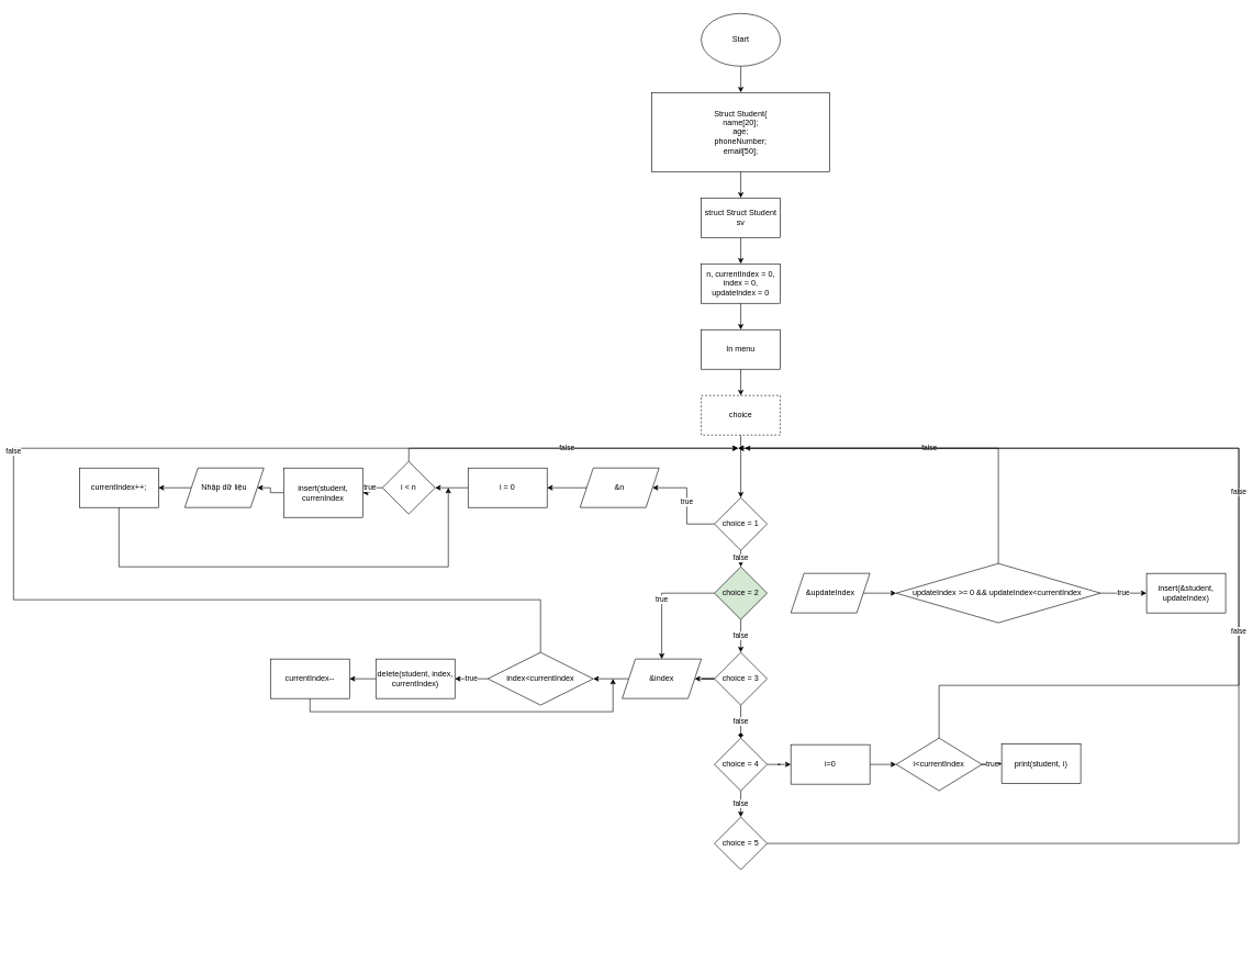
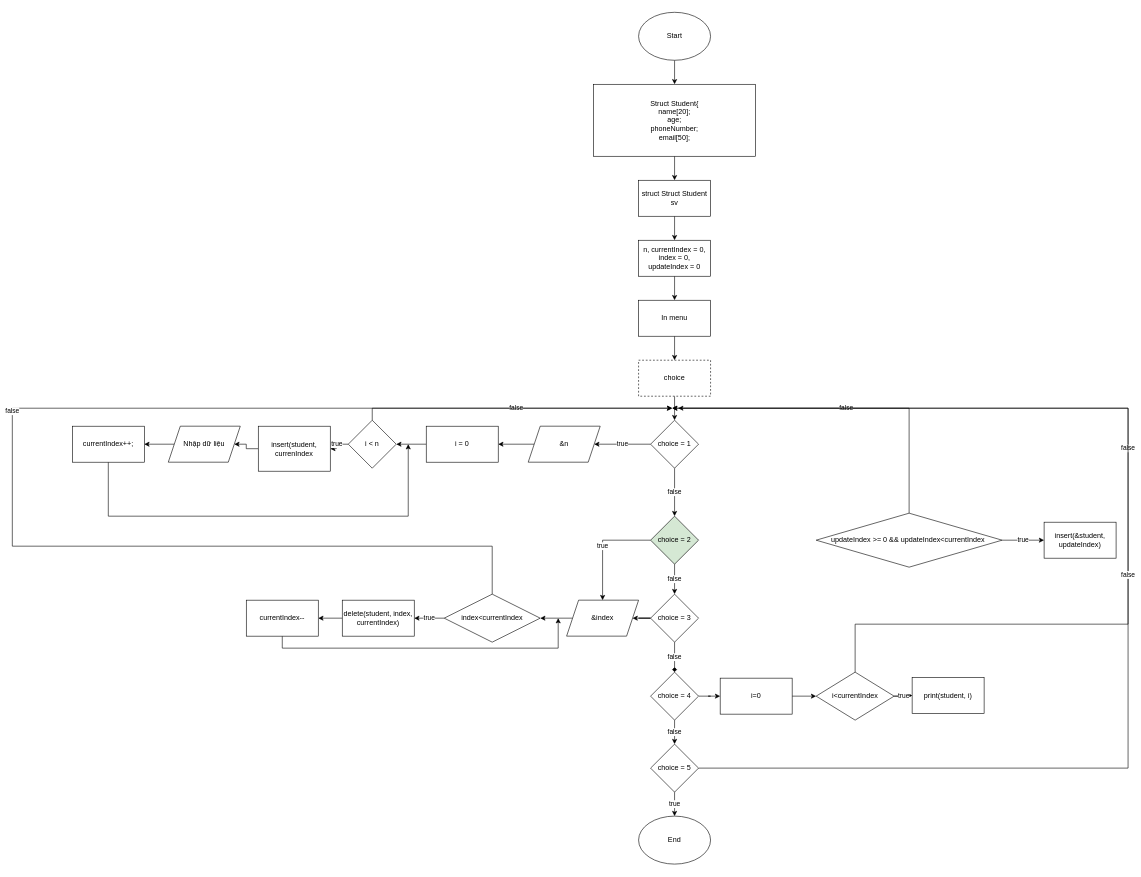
  <mxCell id="0" />
  <mxCell id="1" parent="0" />
  <mxCell id="2" value="" style="edgeStyle=orthogonalEdgeStyle;rounded=0;orthogonalLoop=1;jettySize=auto;html=1;" edge="1" parent="1" source="3" target="5"><mxGeometry relative="1" as="geometry" /></mxCell>
  <mxCell id="3" value="Start" style="ellipse;whiteSpace=wrap;html=1;" vertex="1" parent="1"><mxGeometry x="1064" width="120" height="80" as="geometry" y="20" /></mxCell>
  <mxCell id="4" value="" style="edgeStyle=orthogonalEdgeStyle;rounded=0;orthogonalLoop=1;jettySize=auto;html=1;" edge="1" parent="1" source="5" target="7"><mxGeometry relative="1" as="geometry" /></mxCell>
  <mxCell id="5" value="Struct Student{&lt;br&gt;name[20];&lt;br&gt;age;&lt;br&gt;phoneNumber;&lt;br&gt;email[50];" style="whiteSpace=wrap;html=1;" vertex="1" parent="1"><mxGeometry x="989" y="140" width="270" height="120" as="geometry" /></mxCell>
  <mxCell id="6" value="" style="edgeStyle=orthogonalEdgeStyle;rounded=0;orthogonalLoop=1;jettySize=auto;html=1;" edge="1" parent="1" source="7" target="23"><mxGeometry relative="1" as="geometry" /></mxCell>
  <mxCell id="7" value="struct Struct Student sv" style="whiteSpace=wrap;html=1;" vertex="1" parent="1"><mxGeometry x="1064" y="300" width="120" height="60" as="geometry" /></mxCell>
  <mxCell id="8" value="" style="edgeStyle=orthogonalEdgeStyle;rounded=0;orthogonalLoop=1;jettySize=auto;html=1;" edge="1" parent="1" source="9" target="11"><mxGeometry relative="1" as="geometry" /></mxCell>
  <mxCell id="9" value="In menu" style="rounded=0;whiteSpace=wrap;html=1;" vertex="1" parent="1"><mxGeometry x="1064" y="500" width="120" height="60" as="geometry" /></mxCell>
  <mxCell id="10" value="" style="edgeStyle=orthogonalEdgeStyle;rounded=0;orthogonalLoop=1;jettySize=auto;html=1;" edge="1" parent="1" source="11" target="14"><mxGeometry relative="1" as="geometry" /></mxCell>
  <mxCell id="11" value="choice" style="whiteSpace=wrap;html=1;rounded=0;dashed=1;" vertex="1" parent="1"><mxGeometry x="1064" y="600" width="120" height="60" as="geometry" /></mxCell>
  <mxCell id="12" value="false" style="edgeStyle=orthogonalEdgeStyle;rounded=0;orthogonalLoop=1;jettySize=auto;html=1;" edge="1" parent="1" source="14" target="30"><mxGeometry relative="1" as="geometry" /></mxCell>
  <mxCell id="13" value="true" style="edgeStyle=orthogonalEdgeStyle;rounded=0;orthogonalLoop=1;jettySize=auto;html=1;" edge="1" parent="1" source="14" target="34"><mxGeometry relative="1" as="geometry"><mxPoint x="1010" y="740" as="targetPoint" /></mxGeometry></mxCell>
- <mxCell id="14" value="choice = 1" style="rhombus;whiteSpace=wrap;html=1;rounded=0;" vertex="1" parent="1"><mxGeometry x="1084" y="755" width="80" height="80" as="geometry" /></mxCell>
+ <mxCell id="14" value="choice = 1" style="rhombus;whiteSpace=wrap;html=1;rounded=0;" vertex="1" parent="1"><mxGeometry x="1084" y="700" width="80" height="80" as="geometry" /></mxCell>
  <mxCell id="15" value="" style="edgeStyle=orthogonalEdgeStyle;rounded=0;orthogonalLoop=1;jettySize=auto;html=1;" edge="1" parent="1" source="16" target="19"><mxGeometry relative="1" as="geometry" /></mxCell>
  <mxCell id="16" value="i = 0" style="rounded=0;whiteSpace=wrap;html=1;" vertex="1" parent="1"><mxGeometry y="710" width="120" height="60" as="geometry" x="710" /></mxCell>
  <mxCell id="17" value="true" style="edgeStyle=orthogonalEdgeStyle;rounded=0;orthogonalLoop=1;jettySize=auto;html=1;" edge="1" parent="1" source="19" target="21"><mxGeometry relative="1" as="geometry" /></mxCell>
  <mxCell id="18" value="false" style="edgeStyle=orthogonalEdgeStyle;rounded=0;orthogonalLoop=1;jettySize=auto;html=1;exitX=0.5;exitY=0;exitDx=0;exitDy=0;" edge="1" parent="1" source="19"><mxGeometry relative="1" as="geometry"><mxPoint x="1120" y="680" as="targetPoint" /><Array as="points"><mxPoint x="620" y="680" /></Array></mxGeometry></mxCell>
  <mxCell id="19" value="i &amp;lt; n" style="rhombus;whiteSpace=wrap;html=1;rounded=0;" vertex="1" parent="1"><mxGeometry x="580" y="700" width="80" height="80" as="geometry" /></mxCell>
  <mxCell id="20" value="" style="edgeStyle=orthogonalEdgeStyle;rounded=0;orthogonalLoop=1;jettySize=auto;html=1;" edge="1" parent="1" source="21" target="25"><mxGeometry relative="1" as="geometry" /></mxCell>
  <mxCell id="21" value="insert(student, currenIndex" style="rounded=0;whiteSpace=wrap;html=1;" vertex="1" parent="1"><mxGeometry x="430" y="710" width="120" height="75" as="geometry" /></mxCell>
  <mxCell id="22" value="" style="edgeStyle=orthogonalEdgeStyle;rounded=0;orthogonalLoop=1;jettySize=auto;html=1;" edge="1" parent="1" source="23" target="9"><mxGeometry relative="1" as="geometry" /></mxCell>
  <mxCell id="23" value="n, currentIndex = 0,&lt;br&gt;index = 0, updateIndex = 0" style="rounded=0;whiteSpace=wrap;html=1;" vertex="1" parent="1"><mxGeometry x="1064" y="400" width="120" height="60" as="geometry" /></mxCell>
  <mxCell id="24" value="" style="edgeStyle=orthogonalEdgeStyle;rounded=0;orthogonalLoop=1;jettySize=auto;html=1;" edge="1" parent="1" source="25" target="27"><mxGeometry relative="1" as="geometry" /></mxCell>
  <mxCell id="25" value="Nhập dữ liệu" style="shape=parallelogram;perimeter=parallelogramPerimeter;whiteSpace=wrap;html=1;fixedSize=1;rounded=0;" vertex="1" parent="1"><mxGeometry x="280" y="710" width="120" height="60" as="geometry" /></mxCell>
  <mxCell id="26" style="edgeStyle=orthogonalEdgeStyle;rounded=0;orthogonalLoop=1;jettySize=auto;html=1;exitX=0.5;exitY=1;exitDx=0;exitDy=0;" edge="1" parent="1" source="27"><mxGeometry relative="1" as="geometry"><mxPoint x="680" y="740" as="targetPoint" /><Array as="points"><mxPoint x="180" y="860" /><mxPoint x="680" y="860" /></Array></mxGeometry></mxCell>
  <mxCell id="27" value="currentIndex++;" style="whiteSpace=wrap;html=1;rounded=0;" vertex="1" parent="1"><mxGeometry x="120" y="710" width="120" height="60" as="geometry" /></mxCell>
  <mxCell id="28" value="true" style="edgeStyle=orthogonalEdgeStyle;rounded=0;orthogonalLoop=1;jettySize=auto;html=1;" edge="1" parent="1" source="30" target="43"><mxGeometry relative="1" as="geometry"><mxPoint x="1200" y="900" as="targetPoint" /></mxGeometry></mxCell>
  <mxCell id="29" value="false" style="edgeStyle=orthogonalEdgeStyle;rounded=0;orthogonalLoop=1;jettySize=auto;html=1;" edge="1" parent="1" source="30" target="41"><mxGeometry relative="1" as="geometry" /></mxCell>
  <mxCell id="30" value="choice = 2" style="rhombus;whiteSpace=wrap;html=1;rounded=0;fillColor=#d5e8d4;" vertex="1" parent="1"><mxGeometry x="1084" y="860" width="80" height="80" as="geometry" /></mxCell>
- <mxCell id="31" value="" style="edgeStyle=orthogonalEdgeStyle;rounded=0;orthogonalLoop=1;jettySize=auto;html=1;" edge="1" parent="1" source="32" target="37"><mxGeometry relative="1" as="geometry"><mxPoint x="1350" y="900" as="targetPoint" /></mxGeometry></mxCell>
- <mxCell id="32" value="&amp;amp;updateIndex" style="shape=parallelogram;perimeter=parallelogramPerimeter;whiteSpace=wrap;html=1;fixedSize=1;" vertex="1" parent="1"><mxGeometry x="1200" y="870" width="120" height="60" as="geometry" /></mxCell>
  <mxCell id="33" value="" style="edgeStyle=orthogonalEdgeStyle;rounded=0;orthogonalLoop=1;jettySize=auto;html=1;" edge="1" parent="1" source="34" target="16"><mxGeometry relative="1" as="geometry" /></mxCell>
  <mxCell id="34" value="&amp;amp;n" style="shape=parallelogram;perimeter=parallelogramPerimeter;whiteSpace=wrap;html=1;fixedSize=1;" vertex="1" parent="1"><mxGeometry x="880" y="710" width="120" height="60" as="geometry" /></mxCell>
  <mxCell id="35" value="true" style="edgeStyle=orthogonalEdgeStyle;rounded=0;orthogonalLoop=1;jettySize=auto;html=1;" edge="1" parent="1" source="37" target="38"><mxGeometry relative="1" as="geometry" /></mxCell>
  <mxCell id="36" value="false" style="edgeStyle=orthogonalEdgeStyle;rounded=0;orthogonalLoop=1;jettySize=auto;html=1;exitX=0.5;exitY=0;exitDx=0;exitDy=0;" edge="1" parent="1" source="37"><mxGeometry relative="1" as="geometry"><mxPoint x="1130" y="680" as="targetPoint" /><Array as="points"><mxPoint x="1515" y="680" /></Array></mxGeometry></mxCell>
  <mxCell id="37" value="updateIndex &amp;gt;= 0 &amp;amp;&amp;amp; updateIndex&amp;lt;currentIndex&amp;nbsp;" style="rhombus;whiteSpace=wrap;html=1;" vertex="1" parent="1"><mxGeometry x="1360" y="855" width="310" height="90" as="geometry" /></mxCell>
  <mxCell id="38" value="insert(&amp;amp;student, updateIndex)" style="whiteSpace=wrap;html=1;" vertex="1" parent="1"><mxGeometry x="1740" y="870" width="120" height="60" as="geometry" /></mxCell>
  <mxCell id="39" value="" style="edgeStyle=orthogonalEdgeStyle;rounded=0;orthogonalLoop=1;jettySize=auto;html=1;" edge="1" parent="1" source="41" target="43"><mxGeometry relative="1" as="geometry" /></mxCell>
  <mxCell id="40" value="false" style="edgeStyle=orthogonalEdgeStyle;rounded=0;orthogonalLoop=1;jettySize=auto;html=1;endArrow=diamond;" edge="1" parent="1" source="41" target="53"><mxGeometry relative="1" as="geometry" /></mxCell>
  <mxCell id="41" value="choice = 3" style="rhombus;whiteSpace=wrap;html=1;rounded=0;" vertex="1" parent="1"><mxGeometry x="1084" y="990" width="80" height="80" as="geometry" /></mxCell>
  <mxCell id="42" value="" style="edgeStyle=orthogonalEdgeStyle;rounded=0;orthogonalLoop=1;jettySize=auto;html=1;" edge="1" parent="1" source="43" target="46"><mxGeometry relative="1" as="geometry" /></mxCell>
  <mxCell id="43" value="&amp;amp;index" style="shape=parallelogram;perimeter=parallelogramPerimeter;whiteSpace=wrap;html=1;fixedSize=1;rounded=0;" vertex="1" parent="1"><mxGeometry x="944" y="1000" width="120" height="60" as="geometry" /></mxCell>
  <mxCell id="44" value="true" style="edgeStyle=orthogonalEdgeStyle;rounded=0;orthogonalLoop=1;jettySize=auto;html=1;" edge="1" parent="1" source="46" target="48"><mxGeometry relative="1" as="geometry" /></mxCell>
  <mxCell id="45" value="false" style="edgeStyle=orthogonalEdgeStyle;rounded=0;orthogonalLoop=1;jettySize=auto;html=1;exitX=0.5;exitY=0;exitDx=0;exitDy=0;" edge="1" parent="1" source="46"><mxGeometry relative="1" as="geometry"><mxPoint x="1120" y="680" as="targetPoint" /><Array as="points"><mxPoint x="820" y="910" /><mxPoint x="20" y="910" /><mxPoint x="20" y="680" /></Array></mxGeometry></mxCell>
  <mxCell id="46" value="index&amp;lt;currentIndex" style="rhombus;whiteSpace=wrap;html=1;rounded=0;" vertex="1" parent="1"><mxGeometry x="740" y="990" width="160" height="80" as="geometry" /></mxCell>
  <mxCell id="47" value="" style="edgeStyle=orthogonalEdgeStyle;rounded=0;orthogonalLoop=1;jettySize=auto;html=1;" edge="1" parent="1" source="48" target="50"><mxGeometry relative="1" as="geometry" /></mxCell>
  <mxCell id="48" value="delete(student, index, currentIndex)" style="whiteSpace=wrap;html=1;rounded=0;" vertex="1" parent="1"><mxGeometry x="570" y="1000" width="120" height="60" as="geometry" /></mxCell>
  <mxCell id="49" style="edgeStyle=orthogonalEdgeStyle;rounded=0;orthogonalLoop=1;jettySize=auto;html=1;exitX=0.5;exitY=1;exitDx=0;exitDy=0;" edge="1" parent="1" source="50"><mxGeometry relative="1" as="geometry"><mxPoint x="930" y="1030" as="targetPoint" /><Array as="points"><mxPoint x="470" y="1080" /><mxPoint x="930" y="1080" /></Array></mxGeometry></mxCell>
  <mxCell id="50" value="currentIndex--" style="whiteSpace=wrap;html=1;rounded=0;" vertex="1" parent="1"><mxGeometry x="410" y="1000" width="120" height="60" as="geometry" /></mxCell>
  <mxCell id="51" value="" style="edgeStyle=orthogonalEdgeStyle;rounded=0;orthogonalLoop=1;jettySize=auto;html=1;" edge="1" parent="1" source="53" target="55"><mxGeometry relative="1" as="geometry" /></mxCell>
  <mxCell id="52" value="false" style="edgeStyle=orthogonalEdgeStyle;rounded=0;orthogonalLoop=1;jettySize=auto;html=1;" edge="1" parent="1" source="53" target="63"><mxGeometry relative="1" as="geometry" /></mxCell>
  <mxCell id="53" value="choice = 4" style="rhombus;whiteSpace=wrap;html=1;rounded=0;" vertex="1" parent="1"><mxGeometry x="1084" y="1120" width="80" height="80" as="geometry" /></mxCell>
  <mxCell id="54" value="" style="edgeStyle=orthogonalEdgeStyle;rounded=0;orthogonalLoop=1;jettySize=auto;html=1;" edge="1" parent="1" source="55" target="59"><mxGeometry relative="1" as="geometry" /></mxCell>
  <mxCell id="55" value="i=0" style="whiteSpace=wrap;html=1;rounded=0;" vertex="1" parent="1"><mxGeometry x="1200" y="1130" width="120" height="60" as="geometry" /></mxCell>
  <mxCell id="56" value="" style="edgeStyle=orthogonalEdgeStyle;rounded=0;orthogonalLoop=1;jettySize=auto;html=1;" edge="1" parent="1" source="59" target="60"><mxGeometry relative="1" as="geometry" /></mxCell>
  <mxCell id="57" value="true" style="edgeStyle=orthogonalEdgeStyle;rounded=0;orthogonalLoop=1;jettySize=auto;html=1;" edge="1" parent="1" source="59" target="60"><mxGeometry relative="1" as="geometry" /></mxCell>
  <mxCell id="58" value="false" style="edgeStyle=orthogonalEdgeStyle;rounded=0;orthogonalLoop=1;jettySize=auto;html=1;exitX=0.5;exitY=0;exitDx=0;exitDy=0;" edge="1" parent="1" source="59"><mxGeometry relative="1" as="geometry"><mxPoint x="1120" y="680" as="targetPoint" /><Array as="points"><mxPoint x="1425" y="1040" /><mxPoint x="1880" y="1040" /><mxPoint x="1880" y="680" /></Array></mxGeometry></mxCell>
  <mxCell id="59" value="i&amp;lt;currentIndex" style="rhombus;whiteSpace=wrap;html=1;rounded=0;" vertex="1" parent="1"><mxGeometry x="1360" y="1120" width="130" height="80" as="geometry" /></mxCell>
  <mxCell id="60" value="print(student, i)" style="whiteSpace=wrap;html=1;rounded=0;" vertex="1" parent="1"><mxGeometry x="1520" y="1129" width="120" height="60" as="geometry" /></mxCell>
+ <mxCell id="61" value="true" style="edgeStyle=orthogonalEdgeStyle;rounded=0;orthogonalLoop=1;jettySize=auto;html=1;" edge="1" parent="1" source="63" target="64"><mxGeometry relative="1" as="geometry" /></mxCell>
  <mxCell id="62" value="false" style="edgeStyle=orthogonalEdgeStyle;rounded=0;orthogonalLoop=1;jettySize=auto;html=1;exitX=1;exitY=0.5;exitDx=0;exitDy=0;" edge="1" parent="1" source="63"><mxGeometry relative="1" as="geometry"><mxPoint x="1120" y="680" as="targetPoint" /><Array as="points"><mxPoint x="1880" y="1280" /><mxPoint x="1880" y="680" /></Array></mxGeometry></mxCell>
  <mxCell id="63" value="choice = 5" style="rhombus;whiteSpace=wrap;html=1;rounded=0;" vertex="1" parent="1"><mxGeometry x="1084" y="1240" width="80" height="80" as="geometry" /></mxCell>
+ <mxCell id="64" value="End" style="ellipse;whiteSpace=wrap;html=1;" vertex="1" parent="1"><mxGeometry x="1064" y="1360" width="120" height="80" as="geometry" /></mxCell>
